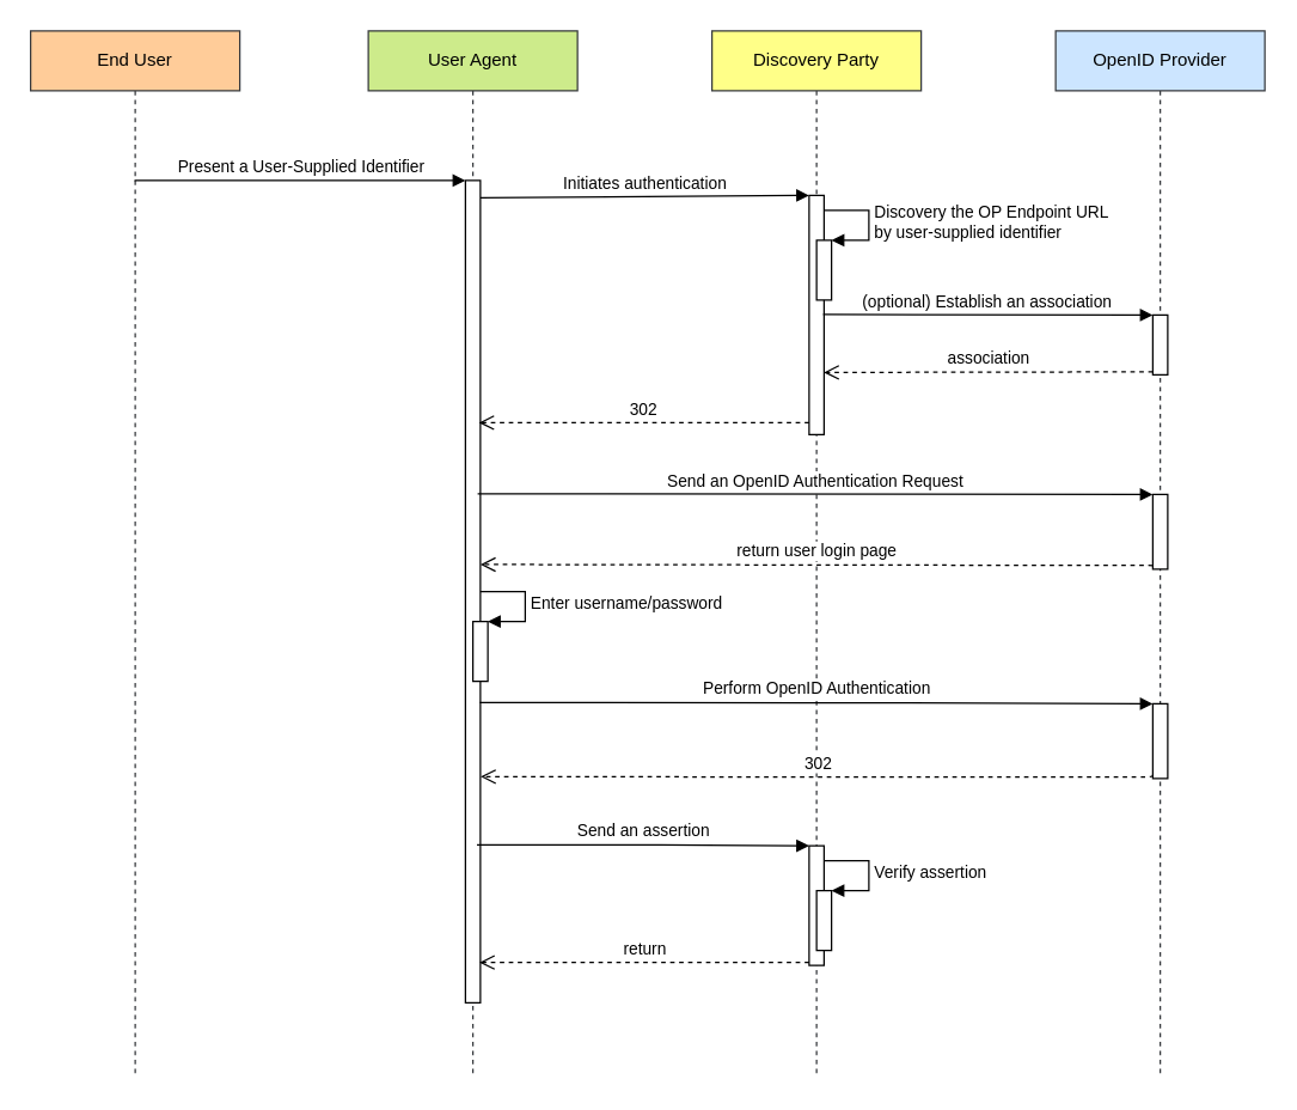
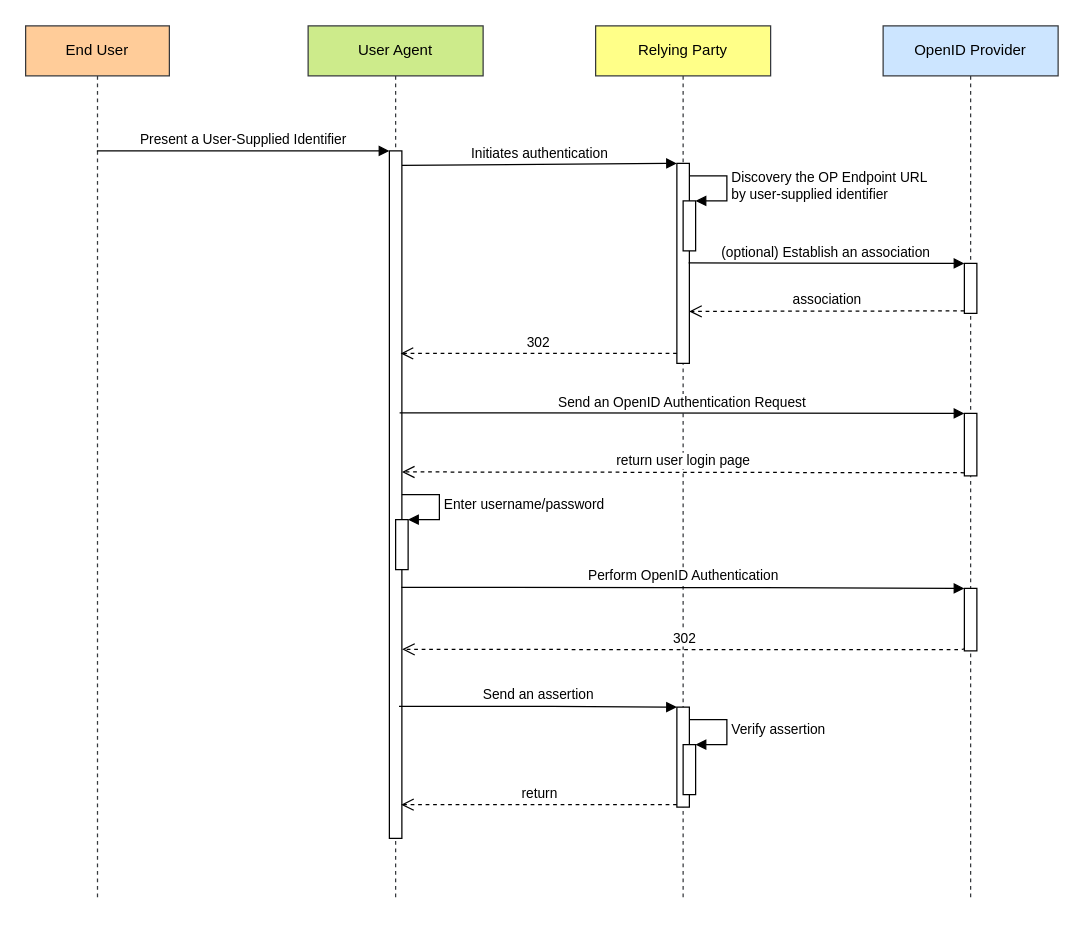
  <mxCell id="0" />
  <mxCell id="1" parent="0" />
  <mxCell id="2" value="OpenID Provider" style="shape=umlLifeline;perimeter=lifelinePerimeter;whiteSpace=wrap;html=1;container=1;collapsible=0;recursiveResize=0;outlineConnect=0;fillColor=#cce5ff;strokeColor=#36393d;" vertex="1" parent="1"><mxGeometry x="706" y="20" width="140" height="700" as="geometry" /></mxCell>
  <mxCell id="3" value="" style="html=1;points=[];perimeter=orthogonalPerimeter;" vertex="1" parent="2"><mxGeometry x="65" y="190" width="10" height="40" as="geometry" /></mxCell>
  <mxCell id="4" value="" style="html=1;points=[];perimeter=orthogonalPerimeter;" vertex="1" parent="2"><mxGeometry x="65" y="310" width="10" height="50" as="geometry" /></mxCell>
  <mxCell id="5" value="" style="html=1;points=[];perimeter=orthogonalPerimeter;" vertex="1" parent="2"><mxGeometry x="65" y="450" width="10" height="50" as="geometry" /></mxCell>
- <mxCell id="6" value="End User" style="shape=umlLifeline;perimeter=lifelinePerimeter;whiteSpace=wrap;html=1;container=1;collapsible=0;recursiveResize=0;outlineConnect=0;fillColor=#ffcc99;strokeColor=#36393d;" vertex="1" parent="1"><mxGeometry x="20" y="20" width="140" height="700" as="geometry" /></mxCell>
+ <mxCell id="6" value="End User" style="shape=umlLifeline;perimeter=lifelinePerimeter;whiteSpace=wrap;html=1;container=1;collapsible=0;recursiveResize=0;outlineConnect=0;fillColor=#ffcc99;strokeColor=#36393d;" vertex="1" parent="1"><mxGeometry x="20" y="20" width="115" height="700" as="geometry" /></mxCell>
  <mxCell id="7" value="User Agent" style="shape=umlLifeline;perimeter=lifelinePerimeter;whiteSpace=wrap;html=1;container=1;collapsible=0;recursiveResize=0;outlineConnect=0;fillColor=#cdeb8b;strokeColor=#36393d;" vertex="1" parent="1"><mxGeometry x="246" y="20" width="140" height="700" as="geometry" /></mxCell>
  <mxCell id="8" value="" style="html=1;points=[];perimeter=orthogonalPerimeter;" vertex="1" parent="7"><mxGeometry x="65" y="100" width="10" height="550" as="geometry" /></mxCell>
  <mxCell id="9" value="" style="html=1;points=[];perimeter=orthogonalPerimeter;" vertex="1" parent="7"><mxGeometry x="70" y="395" width="10" height="40" as="geometry" /></mxCell>
  <mxCell id="10" value="Enter username/password" style="edgeStyle=orthogonalEdgeStyle;html=1;align=left;spacingLeft=2;endArrow=block;rounded=0;entryX=1;entryY=0;" edge="1" target="9" parent="7"><mxGeometry relative="1" as="geometry"><mxPoint x="75" y="375" as="sourcePoint" /><Array as="points"><mxPoint x="105" y="375" /></Array></mxGeometry></mxCell>
- <mxCell id="11" value="Discovery Party" style="shape=umlLifeline;perimeter=lifelinePerimeter;whiteSpace=wrap;html=1;container=1;collapsible=0;recursiveResize=0;outlineConnect=0;fillColor=#ffff88;strokeColor=#36393d;" vertex="1" parent="1"><mxGeometry x="476" y="20" width="140" height="700" as="geometry" /></mxCell>
+ <mxCell id="11" value="Relying Party" style="shape=umlLifeline;perimeter=lifelinePerimeter;whiteSpace=wrap;html=1;container=1;collapsible=0;recursiveResize=0;outlineConnect=0;fillColor=#ffff88;strokeColor=#36393d;" vertex="1" parent="1"><mxGeometry x="476" y="20" width="140" height="700" as="geometry" /></mxCell>
  <mxCell id="12" value="" style="html=1;points=[];perimeter=orthogonalPerimeter;" vertex="1" parent="11"><mxGeometry x="65" y="110" width="10" height="160" as="geometry" /></mxCell>
  <mxCell id="13" value="" style="html=1;points=[];perimeter=orthogonalPerimeter;" vertex="1" parent="11"><mxGeometry x="65" y="545" width="10" height="80" as="geometry" /></mxCell>
  <mxCell id="14" value="" style="html=1;points=[];perimeter=orthogonalPerimeter;" vertex="1" parent="11"><mxGeometry x="70" y="575" width="10" height="40" as="geometry" /></mxCell>
  <mxCell id="15" value="Verify assertion" style="edgeStyle=orthogonalEdgeStyle;html=1;align=left;spacingLeft=2;endArrow=block;rounded=0;entryX=1;entryY=0;" edge="1" target="14" parent="11"><mxGeometry relative="1" as="geometry"><mxPoint x="75" y="555" as="sourcePoint" /><Array as="points"><mxPoint x="105" y="555" /></Array></mxGeometry></mxCell>
  <mxCell id="16" value="Present a User-Supplied Identifier" style="html=1;verticalAlign=bottom;endArrow=block;entryX=0;entryY=0;" edge="1" target="8" parent="1" source="6"><mxGeometry relative="1" as="geometry"><mxPoint x="241" y="120" as="sourcePoint" /></mxGeometry></mxCell>
  <mxCell id="17" value="Initiates authentication" style="html=1;verticalAlign=bottom;endArrow=block;entryX=0;entryY=0;exitX=1.011;exitY=0.021;exitDx=0;exitDy=0;exitPerimeter=0;" edge="1" target="12" parent="1" source="8"><mxGeometry relative="1" as="geometry"><mxPoint x="326" y="130" as="sourcePoint" /></mxGeometry></mxCell>
  <mxCell id="18" value="302" style="html=1;verticalAlign=bottom;endArrow=open;dashed=1;endSize=8;exitX=0;exitY=0.95;edgeStyle=orthogonalEdgeStyle;" edge="1" source="12" parent="1"><mxGeometry relative="1" as="geometry"><mxPoint x="320" y="282" as="targetPoint" /><Array as="points"><mxPoint x="320" y="282" /></Array></mxGeometry></mxCell>
  <mxCell id="19" value="" style="html=1;points=[];perimeter=orthogonalPerimeter;" vertex="1" parent="1"><mxGeometry x="546" y="160" width="10" height="40" as="geometry" /></mxCell>
  <mxCell id="20" value="Discovery the OP Endpoint URL&lt;br&gt;by user-supplied identifier" style="edgeStyle=orthogonalEdgeStyle;html=1;align=left;spacingLeft=2;endArrow=block;rounded=0;entryX=1;entryY=0;" edge="1" target="19" parent="1"><mxGeometry relative="1" as="geometry"><mxPoint x="551" y="140" as="sourcePoint" /><Array as="points"><mxPoint x="581" y="140" /></Array></mxGeometry></mxCell>
  <mxCell id="21" value="(optional) Establish an association" style="html=1;verticalAlign=bottom;endArrow=block;entryX=0;entryY=0;exitX=0.939;exitY=0.498;exitDx=0;exitDy=0;exitPerimeter=0;" edge="1" target="3" parent="1" source="12"><mxGeometry relative="1" as="geometry"><mxPoint x="556" y="210" as="sourcePoint" /></mxGeometry></mxCell>
  <mxCell id="22" value="association" style="html=1;verticalAlign=bottom;endArrow=open;dashed=1;endSize=8;exitX=0;exitY=0.95;entryX=0.981;entryY=0.74;entryDx=0;entryDy=0;entryPerimeter=0;" edge="1" source="3" parent="1" target="12"><mxGeometry relative="1" as="geometry"><mxPoint x="556" y="248" as="targetPoint" /></mxGeometry></mxCell>
  <mxCell id="23" value="Send an OpenID Authentication Request" style="html=1;verticalAlign=bottom;endArrow=block;entryX=0;entryY=0;exitX=0.819;exitY=0.381;exitDx=0;exitDy=0;exitPerimeter=0;" edge="1" target="4" parent="1" source="8"><mxGeometry relative="1" as="geometry"><mxPoint x="326" y="330" as="sourcePoint" /></mxGeometry></mxCell>
  <mxCell id="24" value="return user login page" style="html=1;verticalAlign=bottom;endArrow=open;dashed=1;endSize=8;exitX=0;exitY=0.95;entryX=1.005;entryY=0.467;entryDx=0;entryDy=0;entryPerimeter=0;" edge="1" source="4" parent="1" target="8"><mxGeometry relative="1" as="geometry"><mxPoint x="326" y="377" as="targetPoint" /></mxGeometry></mxCell>
  <mxCell id="25" value="302" style="html=1;verticalAlign=bottom;endArrow=open;dashed=1;endSize=8;exitX=0;exitY=0.95;entryX=1.019;entryY=0.725;entryDx=0;entryDy=0;entryPerimeter=0;edgeStyle=orthogonalEdgeStyle;" edge="1" source="5" parent="1" target="8"><mxGeometry relative="1" as="geometry"><mxPoint x="326" y="468" as="targetPoint" /><Array as="points"><mxPoint x="771" y="519" /><mxPoint x="546" y="519" /></Array></mxGeometry></mxCell>
  <mxCell id="26" value="Perform OpenID Authentication" style="html=1;verticalAlign=bottom;endArrow=block;entryX=0;entryY=0;exitX=0.96;exitY=0.635;exitDx=0;exitDy=0;exitPerimeter=0;edgeStyle=orthogonalEdgeStyle;" edge="1" target="5" parent="1" source="8"><mxGeometry relative="1" as="geometry"><mxPoint x="326" y="420" as="sourcePoint" /><Array as="points"><mxPoint x="546" y="469" /><mxPoint x="771" y="470" /></Array></mxGeometry></mxCell>
  <mxCell id="27" value="return" style="html=1;verticalAlign=bottom;endArrow=open;dashed=1;endSize=8;entryX=0.939;entryY=0.951;entryDx=0;entryDy=0;entryPerimeter=0;edgeStyle=orthogonalEdgeStyle;" edge="1" parent="1" target="8"><mxGeometry relative="1" as="geometry"><mxPoint x="326" y="576" as="targetPoint" /><mxPoint x="541" y="643" as="sourcePoint" /><Array as="points"><mxPoint x="541" y="643" /></Array></mxGeometry></mxCell>
  <mxCell id="28" value="Send an assertion" style="html=1;verticalAlign=bottom;endArrow=block;entryX=0;entryY=0;exitX=0.771;exitY=0.808;exitDx=0;exitDy=0;exitPerimeter=0;edgeStyle=orthogonalEdgeStyle;" edge="1" target="13" parent="1" source="8"><mxGeometry relative="1" as="geometry"><mxPoint x="326" y="500" as="sourcePoint" /><Array as="points"><mxPoint x="431" y="564" /><mxPoint x="541" y="565" /></Array></mxGeometry></mxCell>
